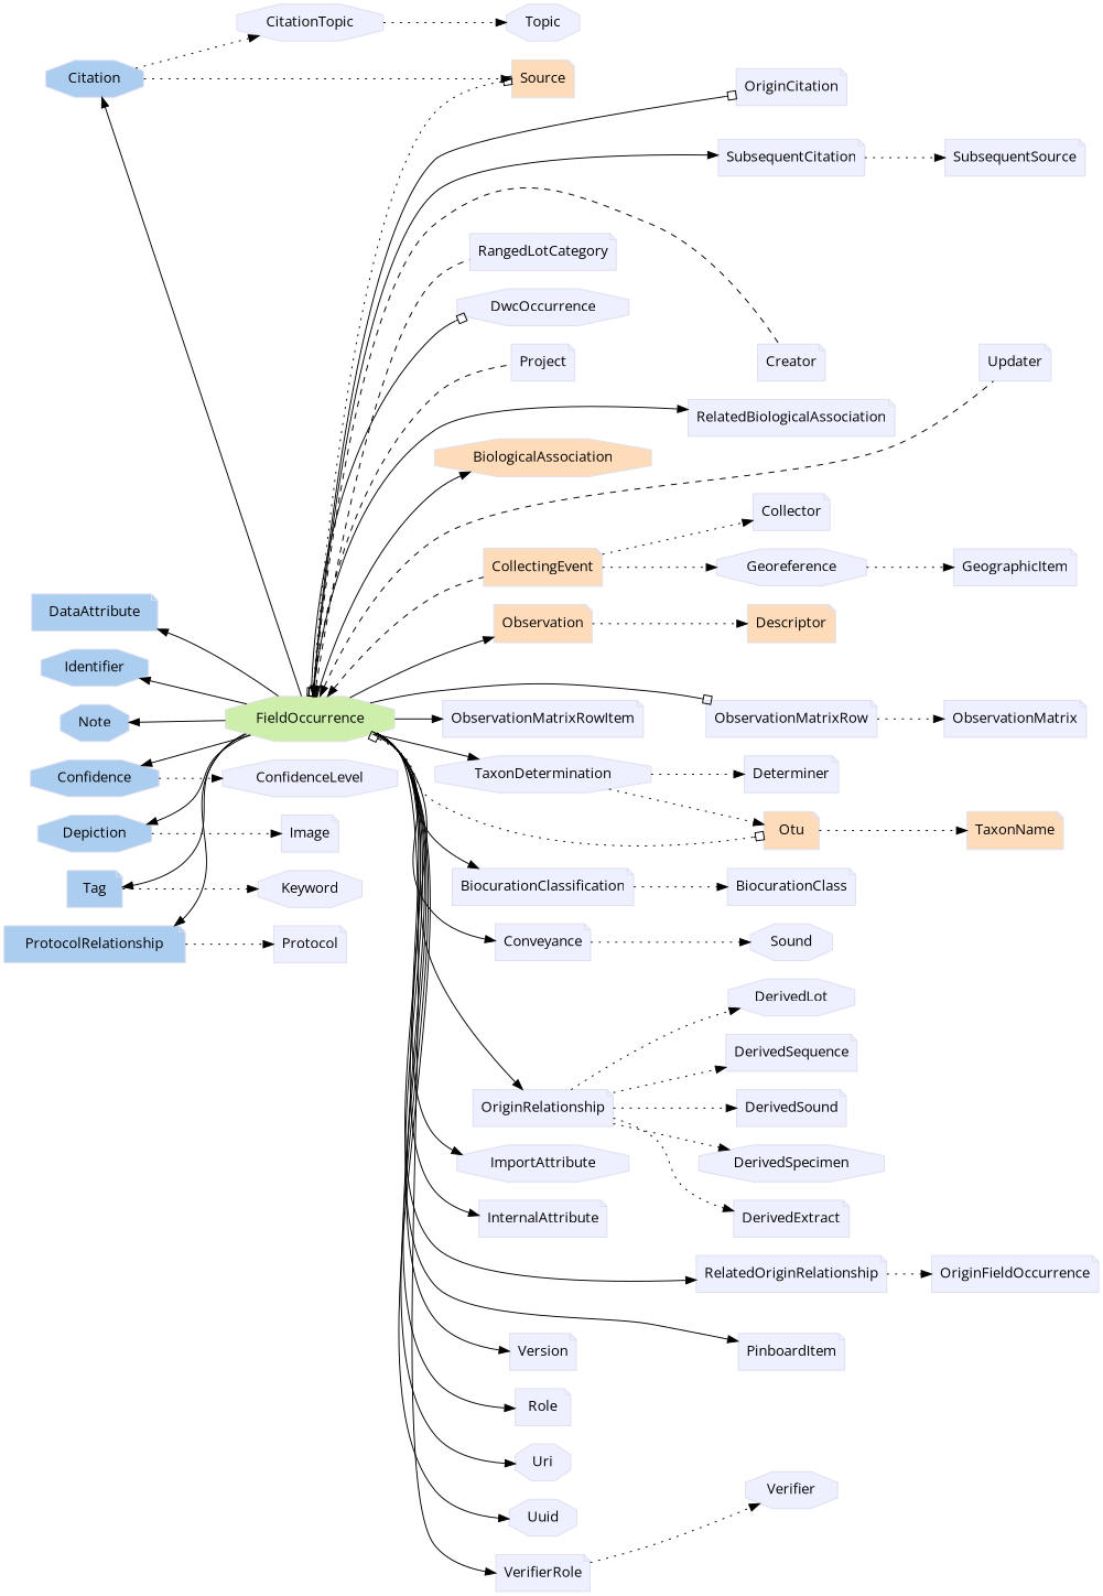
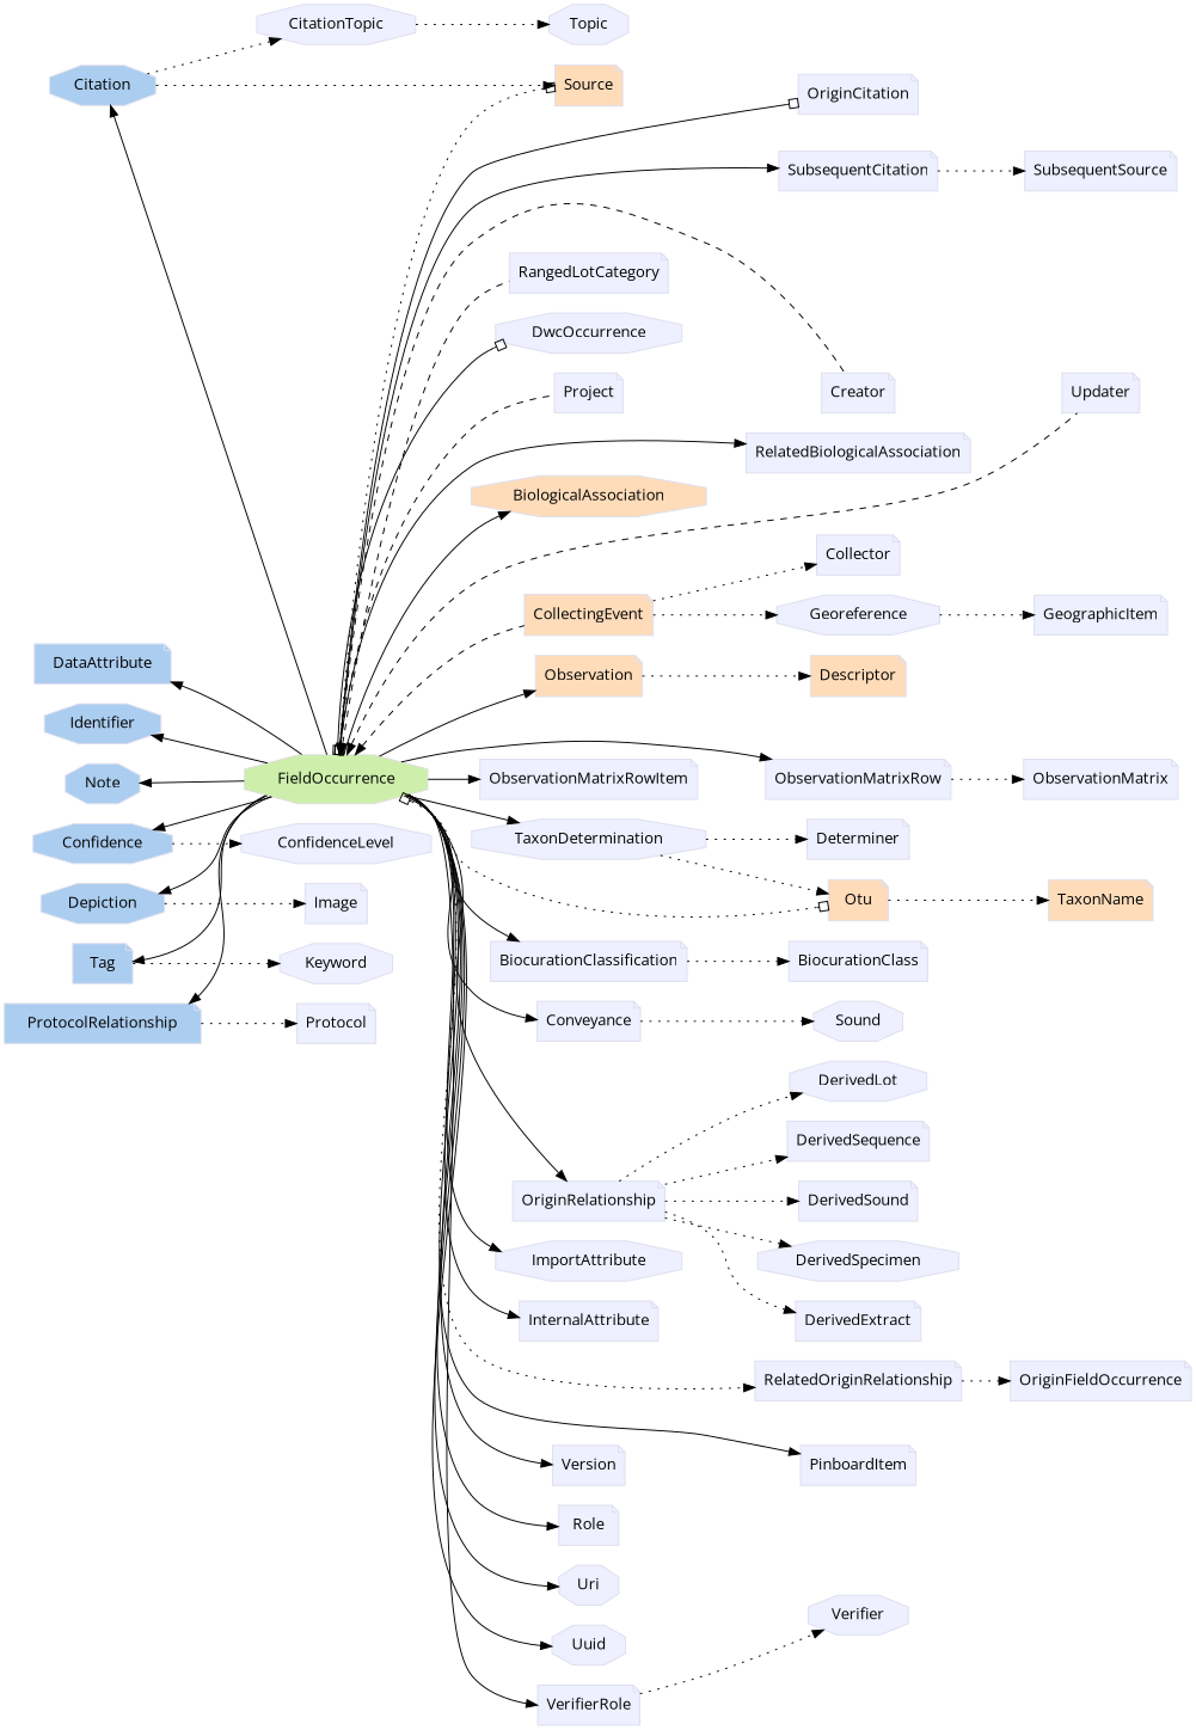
  digraph {
    fontname="Open Sans"
    rankdir=LR
    node [color="#dddeee" fillcolor="#eeefff" fontname="Open Sans" group=supporting shape=note style=filled]
    edge [fontname="Open Sans"]
    n1 [fillcolor="#abcdef" group=annotator height=0.5 label=Citation shape=octagon width=1.1279]
    n2 [fillcolor="#abcdef" group=annotator height=0.5 label=Confidence shape=octagon width=1.4833]
    n3 [fillcolor="#abcdef" group=annotator height=0.5 label=DataAttribute width=1.7108]
    n4 [fillcolor="#abcdef" group=annotator height=0.5 label=Depiction shape=octagon width=1.3127]
    n5 [fillcolor="#abcdef" group=annotator height=0.5 label=Identifier shape=octagon width=1.2558]
    n6 [fillcolor="#abcdef" group=annotator height=0.5 label=Tag width=0.75]
    n7 [fillcolor="#abcdef" group=annotator height=0.5 label=Note shape=octagon width=0.80088]
    n8 [fillcolor="#abcdef" group=annotator height=0.5 label=ProtocolRelationship width=2.4643]
    n9 [fillcolor="#fedcba" group=core height=0.51389 label=BiologicalAssociation shape=octagon width=1.8889]
    n10 [fillcolor="#fedcba" group=core height=0.51389 label=CollectingEvent width=1.441]
    n11 [fillcolor="#fedcba" group=core height=0.51389 label=Observation width=1.1389]
    n12 [fillcolor="#fedcba" group=core height=0.51389 label=Descriptor width=1.0139]
    n13 [fillcolor="#fedcba" group=core height=0.51389 label=Otu width=0.75]
    n14 [fillcolor="#fedcba" group=core height=0.51389 label=Source width=0.75]
    n15 [fillcolor="#fedcba" group=core height=0.51389 label=TaxonName width=1.1597]
    n16 [color="#dedede" fillcolor="#cdefab" group=target height=0.61111 label=FieldOccurrence shape=octagon width=2.286]
    n17 [height=0.5 label=BiocurationClassification width=2.1389]
    n18 [height=0.5 label=BiocurationClass width=1.5139]
    n19 [height=0.5 label=CitationTopic shape=octagon width=1.2639]
    n20 [height=0.5 label=Collector width=0.92014]
    n21 [height=0.5 label=ConfidenceLevel shape=octagon width=1.5139]
    n22 [height=0.5 label=Conveyance width=1.1493]
    n23 [height=0.5 label=OriginRelationship width=1.6597]
    n24 [height=0.5 label=DerivedExtract width=1.3681]
    n25 [height=0.5 label=DerivedLot shape=octagon width=1.0868]
    n26 [height=0.5 label=DerivedSequence width=1.5451]
    n27 [height=0.5 label=DerivedSound width=1.3056]
    n28 [height=0.5 label=DerivedSpecimen shape=octagon width=1.5764]
    n29 [height=0.5 label=TaxonDetermination shape=octagon width=1.7951]
    n30 [height=0.5 label=Determiner width=1.0868]
    n31 [height=0.5 label=Georeference shape=octagon width=1.2326]
    n32 [height=0.5 label=GeographicItem width=1.4514]
    n33 [height=0.5 label=Image width=0.75]
    n34 [height=0.5 label=ImportAttribute shape=octagon width=1.4201]
    n35 [height=0.5 label=InternalAttribute width=1.4826]
    n36 [height=0.5 label=Keyword shape=octagon width=0.92014]
    n37 [height=0.5 label=ObservationMatrixRow width=2.0139]
    n38 [height=0.5 label=ObservationMatrix width=1.6597]
    n39 [height=0.5 label=ObservationMatrixRowItem width=2.3681]
    n40 [height=0.5 label=RelatedOriginRelationship width=2.2326]
    n41 [height=0.5 label=OriginFieldOccurrence width=1.9618]
    n42 [height=0.5 label=PinboardItem width=1.2535]
    n43 [height=0.5 label=Protocol width=0.85764]
    n44 [height=0.5 label=RelatedBiologicalAssociation width=2.4618]
    n45 [height=0.5 label=Role width=0.75]
    n46 [height=0.5 label=Sound shape=octagon width=0.75]
    n47 [height=0.5 label=SubsequentCitation width=1.691]
    n48 [height=0.5 label=SubsequentSource width=1.6076]
    n49 [height=0.5 label=Topic shape=octagon width=0.75]
    n50 [height=0.5 label=Uri shape=octagon width=0.75]
    n51 [height=0.5 label=Uuid shape=octagon width=0.75]
    n52 [height=0.5 label=VerifierRole width=1.1493]
    n53 [height=0.5 label=Verifier shape=octagon width=0.79514]
    n54 [height=0.5 label=Version width=0.79514]
    n55 [height=0.5 label=Creator width=0.78472]
    n56 [height=0.5 label=Project width=0.75347]
    n57 [height=0.5 label=RangedLotCategory width=1.7431]
    n58 [height=0.5 label=Updater width=0.82639]
    n59 [height=0.5 label=DwcOccurrence shape=octagon width=1.441]
    n60 [height=0.5 label=OriginCitation width=1.316]
    subgraph sub_1 {
      rank=min
      n1
      n2
      n3
      n4
      n5
      n6
      n7
      n8
    }
    subgraph sub_2 {
      n9
      n10
      n11
      n12
      n13
      n14
      n15
    }
    subgraph sub_3 {
      n16
      n17
      n18
      n19
      n20
      n21
      n22
      n23
      n24
      n25
      n26
      n27
      n28
      n29
      n30
      n31
      n32
      n33
      n34
      n35
      n36
      n37
      n38
      n39
      n40
      n41
      n42
      n43
      n44
      n45
      n46
      n47
      n48
      n49
      n50
      n51
      n52
      n53
      n54
      n55
      n56
      n57
      n58
      n59
      n60
    }
    n1 -> n14 [style=dotted]
    n1 -> n19 [style=dotted]
    n2 -> n21 [style=dotted]
    n4 -> n33 [style=dotted]
    n6 -> n36 [style=dotted]
    n8 -> n43 [style=dotted]
    n9 -> n44 [style=invis]
    n10 -> n20 [style=dotted]
    n10 -> n31 [style=dotted]
    n11 -> n12 [style=dotted]
    n11 -> n38 [style=invis]
    n13 -> n15 [style=dotted]
    n14 -> n47 [style=invis]
    n14 -> n60 [style=invis]
    n16 -> n1
    n16 -> n2
    n16 -> n3
    n16 -> n4
    n16 -> n5
    n16 -> n6
    n16 -> n7
    n16 -> n8
    n16 -> n9
    n16 -> n10 [dir=back style=dashed]
    n16 -> n11
    n16 -> n13 [arrowhead=obox arrowtail=obox dir=both style=dotted]
    n16 -> n14 [arrowhead=obox arrowtail=obox dir=both style=dotted]
    n16 -> n17
    n16 -> n22
    n16 -> n23
    n16 -> n29
    n16 -> n34
    n16 -> n35
-   n16 -> n37 [arrowhead=obox]
+   n16 -> n37
    n16 -> n39
-   n16 -> n40
+   n16 -> n40 [style=dotted]
    n16 -> n42
    n16 -> n44
    n16 -> n45
    n16 -> n47
    n16 -> n50
    n16 -> n51
    n16 -> n52
    n16 -> n54
    n16 -> n55 [dir=back style=dashed]
    n16 -> n56 [dir=back style=dashed]
    n16 -> n57 [dir=back style=dashed]
    n16 -> n58 [dir=back style=dashed]
    n16 -> n59 [arrowhead=obox arrowtail=obox dir=both]
    n16 -> n60 [arrowhead=obox arrowtail=obox dir=both]
    n17 -> n18 [style=dotted]
    n19 -> n49 [style=dotted]
    n22 -> n46 [style=dotted]
    n23 -> n24 [style=dotted]
    n23 -> n25 [style=dotted]
    n23 -> n26 [style=dotted]
    n23 -> n27 [style=dotted]
    n23 -> n28 [style=dotted]
    n23 -> n40 [style=invis]
    n29 -> n13 [style=dotted]
    n29 -> n30 [style=dotted]
    n31 -> n32 [style=dotted]
    n37 -> n38 [style=dotted]
    n39 -> n37 [style=invis]
    n40 -> n41 [style=dotted]
    n45 -> n53 [style=invis]
    n47 -> n48 [style=dotted]
    n52 -> n53 [style=dotted]
    n54 -> n42 [style=invis]
    n55 -> n58 [style=invis]
    n56 -> n55 [style=invis]
  }
